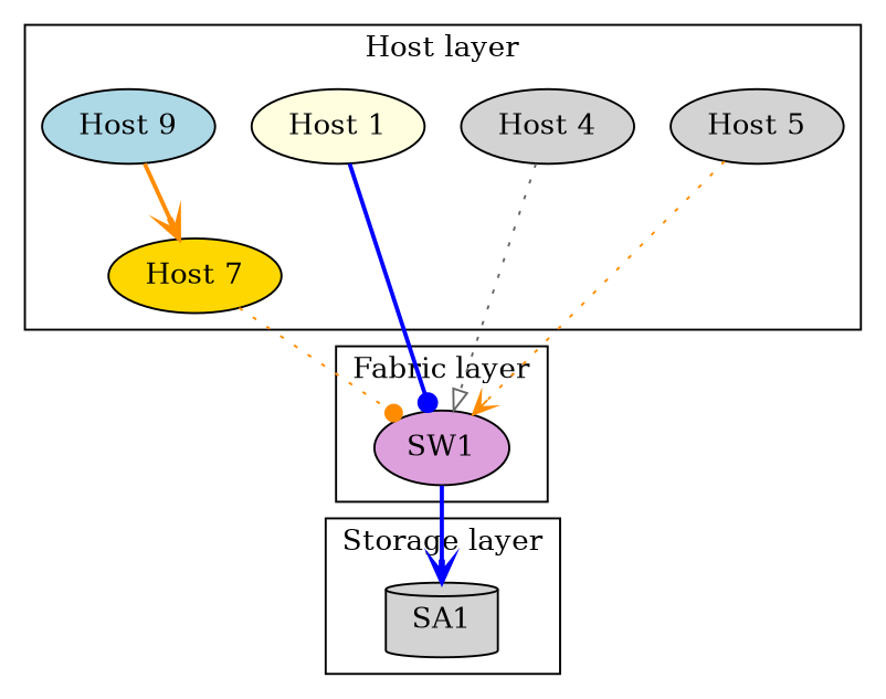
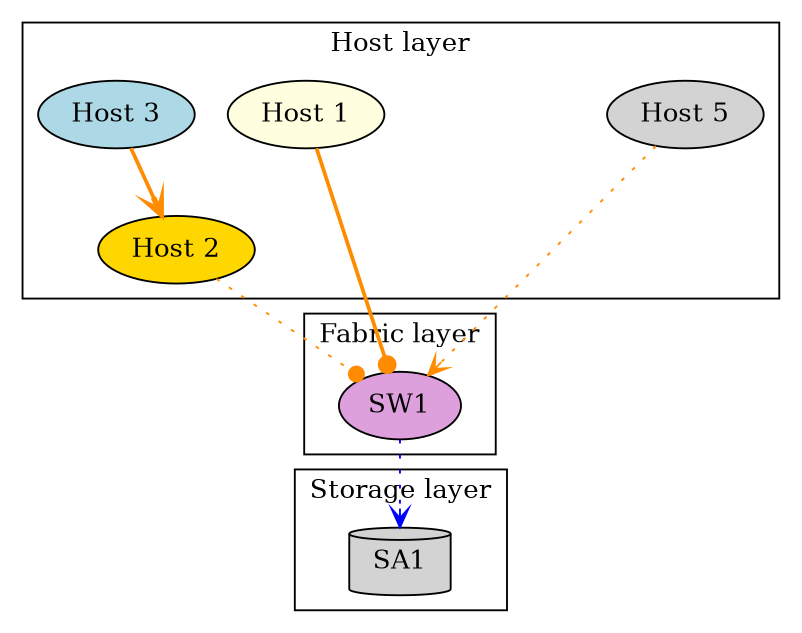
  digraph {
    fontname="DejaVu Serif"
    node [fillcolor=lightgrey fontname="DejaVu Serif" style=filled]
    edge [arrowhead=vee color=darkorange fontname="DejaVu Serif" style=dotted]
    n1 [fillcolor=lightyellow label="Host 1"]
-   n2 [fillcolor=gold label="Host 7"]
-   n3 [fillcolor=lightblue label="Host 9"]
-   n4 [label="Host 4"]
+   n2 [fillcolor=gold label="Host 2"]
+   n3 [fillcolor=lightblue label="Host 3"]
    n5 [label="Host 5"]
    SW1 [fillcolor=plum]
    SA1 [shape=cylinder]
    subgraph cluster_1 {
      label="Host layer"
      n1
      n2
      n3
-     n4
      n5
    }
    subgraph cluster_2 {
      label="Fabric layer"
      SW1
    }
    subgraph cluster_3 {
      label="Storage layer"
      SA1
    }
-   n1 -> SW1 [arrowhead=dot color=blue style=bold]
+   n1 -> SW1 [arrowhead=dot style=bold]
    n2 -> SW1 [arrowhead=dot]
    n3 -> n2 [style=bold]
-   n4 -> SW1 [arrowhead=onormal color=gray40]
    n5 -> SW1
-   SW1 -> SA1 [color=blue style=bold]
+   SW1 -> SA1 [color=blue]
  }
